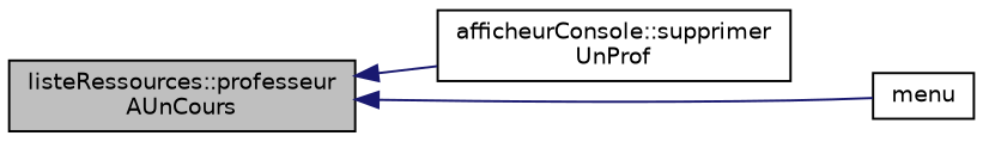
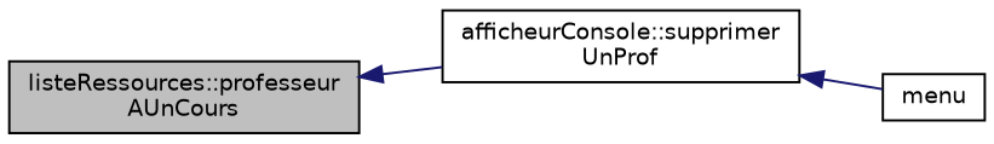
  digraph {
    rankdir=LR
    node [color=black fillcolor=white fontname=Helvetica fontsize=10 shape=record style=filled]
    edge [color=midnightblue dir=back fontname=Helvetica fontsize=10 labelfontname=Helvetica labelfontsize=10 style=solid]
    n1 [fillcolor=grey75 fontcolor=black height=0.2 label="listeRessources::professeur\lAUnCours" width=0.4]
    n2 [height=0.2 label="afficheurConsole::supprimer\lUnProf" width=0.4]
    n3 [height=0.2 label=menu width=0.4]
    n1 -> n2
-   n1 -> n3
+   n2 -> n3
  }
